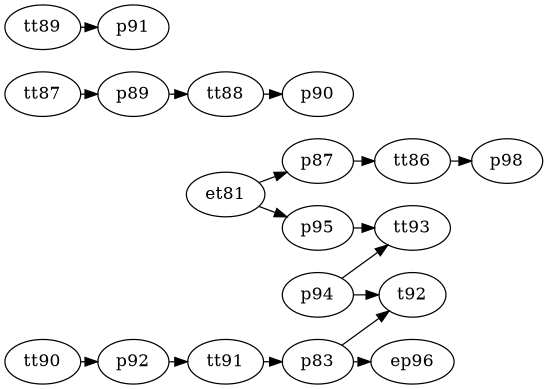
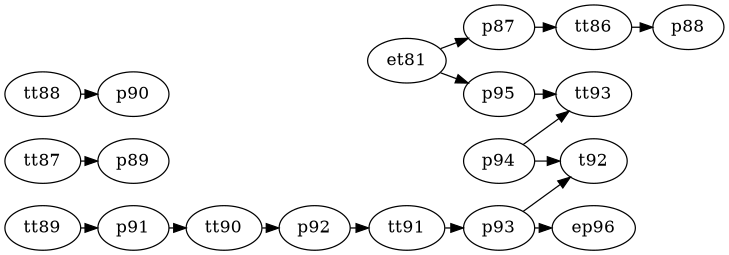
  digraph {
    nodesep=0.25
    rankdir=LR
    ranksep=0.2
    p87
    tt86
-   p88 [label=p98]
+   p88
    tt87
    p89
    tt88
    p90
    tt89
    p91
    tt90
    p92
    tt91
-   p93 [label=p83]
+   p93
    t92
    ep96
    p94
    tt93
    p95
    n19 [label=et81]
    p87 -> tt86
    tt86 -> p88
    tt87 -> p89
-   p89 -> tt88
    tt88 -> p90
    tt89 -> p91
+   p91 -> tt90
    tt90 -> p92
    p92 -> tt91
    tt91 -> p93
    p93 -> t92
    p93 -> ep96
    p94 -> t92
    p94 -> tt93
    p95 -> tt93
    n19 -> p87
    n19 -> p95
  }
